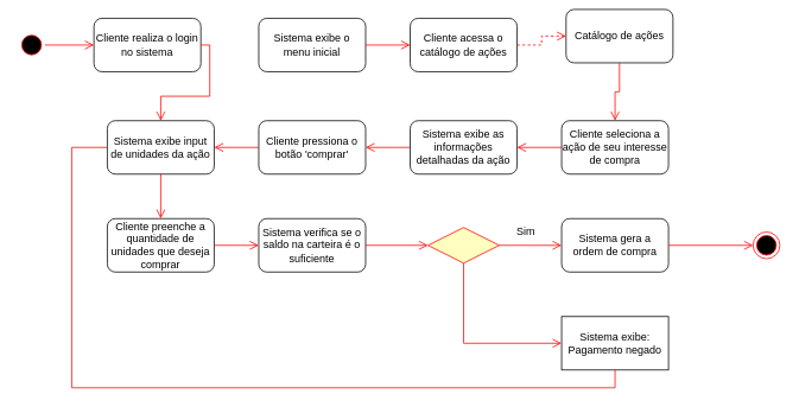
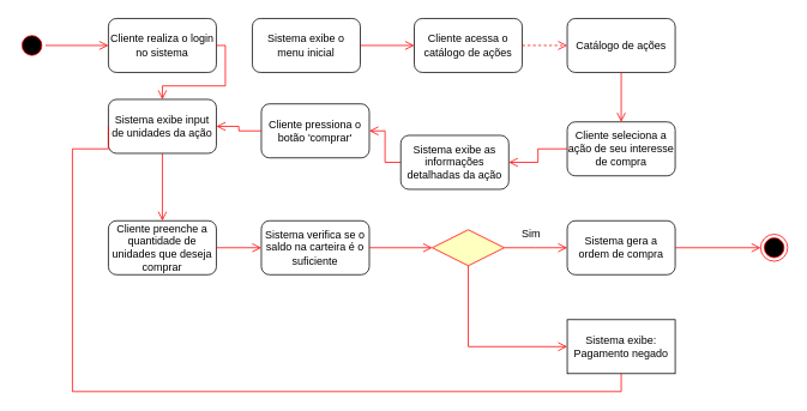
  <mxCell id="0" />
  <mxCell id="1" parent="0" />
- <mxCell id="2" value="Cliente realiza o login no sistema" style="rounded=1;whiteSpace=wrap;html=1;" vertex="1" parent="1"><mxGeometry x="105" y="20" width="120" height="60" as="geometry" /></mxCell>
+ <mxCell id="2" value="Cliente realiza o login no sistema" style="rounded=1;whiteSpace=wrap;html=1;" vertex="1" parent="1"><mxGeometry x="120" y="20" width="120" height="60" as="geometry" /></mxCell>
  <mxCell id="3" value="" style="ellipse;html=1;shape=startState;fillColor=#000000;strokeColor=#ff0000;" vertex="1" parent="1"><mxGeometry x="20" y="35" width="30" height="30" as="geometry" /></mxCell>
  <mxCell id="4" value="" style="edgeStyle=orthogonalEdgeStyle;html=1;verticalAlign=bottom;endArrow=open;endSize=8;strokeColor=#ff0000;rounded=0;exitX=1;exitY=0.5;exitDx=0;exitDy=0;entryX=0;entryY=0.5;entryDx=0;entryDy=0;" edge="1" source="3" parent="1" target="2"><mxGeometry relative="1" as="geometry"><mxPoint x="35" y="125" as="targetPoint" /></mxGeometry></mxCell>
- <mxCell id="5" value="Sistema exibe o menu inicial" style="rounded=1;whiteSpace=wrap;html=1;" vertex="1" parent="1"><mxGeometry x="290" y="20" width="120" height="60" as="geometry" /></mxCell>
+ <mxCell id="5" value="Sistema exibe o menu inicial" style="rounded=1;whiteSpace=wrap;html=1;" vertex="1" parent="1"><mxGeometry x="280" y="20" width="120" height="60" as="geometry" /></mxCell>
  <mxCell id="6" value="" style="edgeStyle=orthogonalEdgeStyle;html=1;verticalAlign=bottom;endArrow=open;endSize=8;strokeColor=#ff0000;rounded=0;exitX=1;exitY=0.5;exitDx=0;exitDy=0;" edge="1" parent="1" source="2" target="12"><mxGeometry relative="1" as="geometry"><mxPoint x="130" y="60" as="targetPoint" /><mxPoint x="60" y="60" as="sourcePoint" /></mxGeometry></mxCell>
  <mxCell id="7" value="Cliente acessa o catálogo de ações" style="rounded=1;whiteSpace=wrap;html=1;" vertex="1" parent="1"><mxGeometry x="460" y="20" width="120" height="60" as="geometry" /></mxCell>
- <mxCell id="8" value="Catálogo de ações" style="rounded=1;whiteSpace=wrap;html=1;" vertex="1" parent="1"><mxGeometry x="635" y="10" width="120" height="60" as="geometry" /></mxCell>
+ <mxCell id="8" value="Catálogo de ações" style="rounded=1;whiteSpace=wrap;html=1;" vertex="1" parent="1"><mxGeometry x="630" y="20" width="120" height="60" as="geometry" /></mxCell>
  <mxCell id="9" value="Cliente seleciona a ação de seu interesse de compra" style="rounded=1;whiteSpace=wrap;html=1;" vertex="1" parent="1"><mxGeometry x="630" y="135" width="120" height="60" as="geometry" /></mxCell>
- <mxCell id="10" value="Sistema exibe as informações detalhadas da ação" style="rounded=1;whiteSpace=wrap;html=1;" vertex="1" parent="1"><mxGeometry x="460" y="135" width="120" height="60" as="geometry" /></mxCell>
- <mxCell id="11" value="Cliente pressiona o botão 'comprar'" style="rounded=1;whiteSpace=wrap;html=1;" vertex="1" parent="1"><mxGeometry x="290" y="135" width="120" height="60" as="geometry" /></mxCell>
- <mxCell id="12" value="Sistema exibe input de unidades da ação" style="rounded=1;whiteSpace=wrap;html=1;" vertex="1" parent="1"><mxGeometry x="120" y="135" width="120" height="60" as="geometry" /></mxCell>
+ <mxCell id="10" value="Sistema exibe as informações detalhadas da ação" style="rounded=1;whiteSpace=wrap;html=1;" vertex="1" parent="1"><mxGeometry x="445" y="150" width="120" height="60" as="geometry" /></mxCell>
+ <mxCell id="11" value="Cliente pressiona o botão 'comprar'" style="rounded=1;whiteSpace=wrap;html=1;" vertex="1" parent="1"><mxGeometry x="290" y="115" width="120" height="60" as="geometry" /></mxCell>
+ <mxCell id="12" value="Sistema exibe input de unidades da ação" style="rounded=1;whiteSpace=wrap;html=1;" vertex="1" parent="1"><mxGeometry x="120" y="110" width="120" height="60" as="geometry" /></mxCell>
  <mxCell id="13" value="Sistema verifica se o saldo na carteira é o suficiente" style="rounded=1;whiteSpace=wrap;html=1;" vertex="1" parent="1"><mxGeometry x="290" y="245" width="120" height="60" as="geometry" /></mxCell>
  <mxCell id="14" value="" style="rhombus;whiteSpace=wrap;html=1;fontColor=#000000;fillColor=#ffffc0;strokeColor=#ff0000;" vertex="1" parent="1"><mxGeometry x="480" y="255" width="80" height="40" as="geometry" /></mxCell>
  <mxCell id="15" value="Sistema gera a ordem de compra" style="rounded=1;whiteSpace=wrap;html=1;" vertex="1" parent="1"><mxGeometry x="630" y="245" width="120" height="60" as="geometry" /></mxCell>
  <mxCell id="16" value="Sistema exibe: Pagamento negado" style="whiteSpace=wrap;html=1;rounded=0;" vertex="1" parent="1"><mxGeometry x="630" y="355" width="120" height="60" as="geometry" /></mxCell>
  <mxCell id="17" value="" style="edgeStyle=orthogonalEdgeStyle;html=1;verticalAlign=bottom;endArrow=open;endSize=8;strokeColor=#ff0000;rounded=0;exitX=1;exitY=0.5;exitDx=0;exitDy=0;entryX=0;entryY=0.5;entryDx=0;entryDy=0;" edge="1" parent="1" source="5" target="7"><mxGeometry relative="1" as="geometry"><mxPoint x="300" y="60" as="targetPoint" /><mxPoint x="250" y="60" as="sourcePoint" /></mxGeometry></mxCell>
  <mxCell id="18" value="" style="edgeStyle=orthogonalEdgeStyle;html=1;verticalAlign=bottom;endArrow=open;endSize=8;strokeColor=#ff0000;rounded=0;exitX=1;exitY=0.5;exitDx=0;exitDy=0;entryX=0;entryY=0.5;entryDx=0;entryDy=0;dashed=1;" edge="1" parent="1" source="7" target="8"><mxGeometry relative="1" as="geometry"><mxPoint x="470" y="60" as="targetPoint" /><mxPoint x="420" y="60" as="sourcePoint" /></mxGeometry></mxCell>
  <mxCell id="19" value="" style="edgeStyle=orthogonalEdgeStyle;html=1;verticalAlign=bottom;endArrow=open;endSize=8;strokeColor=#ff0000;rounded=0;exitX=0.5;exitY=1;exitDx=0;exitDy=0;entryX=0.5;entryY=0;entryDx=0;entryDy=0;" edge="1" parent="1" source="8" target="9"><mxGeometry relative="1" as="geometry"><mxPoint x="480" y="70" as="targetPoint" /><mxPoint x="430" y="70" as="sourcePoint" /></mxGeometry></mxCell>
  <mxCell id="20" value="" style="edgeStyle=orthogonalEdgeStyle;html=1;verticalAlign=bottom;endArrow=open;endSize=8;strokeColor=#ff0000;rounded=0;exitX=0;exitY=0.5;exitDx=0;exitDy=0;entryX=1;entryY=0.5;entryDx=0;entryDy=0;" edge="1" parent="1" source="9" target="10"><mxGeometry relative="1" as="geometry"><mxPoint x="490" y="80" as="targetPoint" /><mxPoint x="440" y="80" as="sourcePoint" /></mxGeometry></mxCell>
  <mxCell id="21" value="" style="edgeStyle=orthogonalEdgeStyle;html=1;verticalAlign=bottom;endArrow=open;endSize=8;strokeColor=#ff0000;rounded=0;exitX=0;exitY=0.5;exitDx=0;exitDy=0;entryX=1;entryY=0.5;entryDx=0;entryDy=0;" edge="1" parent="1" source="10" target="11"><mxGeometry relative="1" as="geometry"><mxPoint x="500" y="90" as="targetPoint" /><mxPoint x="450" y="90" as="sourcePoint" /></mxGeometry></mxCell>
  <mxCell id="22" value="" style="edgeStyle=orthogonalEdgeStyle;html=1;verticalAlign=bottom;endArrow=open;endSize=8;strokeColor=#ff0000;rounded=0;exitX=0;exitY=0.5;exitDx=0;exitDy=0;entryX=1;entryY=0.5;entryDx=0;entryDy=0;" edge="1" parent="1" source="11" target="12"><mxGeometry relative="1" as="geometry"><mxPoint x="510" y="100" as="targetPoint" /><mxPoint x="460" y="100" as="sourcePoint" /></mxGeometry></mxCell>
  <mxCell id="23" value="" style="edgeStyle=orthogonalEdgeStyle;html=1;verticalAlign=bottom;endArrow=open;endSize=8;strokeColor=#ff0000;rounded=0;exitX=1;exitY=0.5;exitDx=0;exitDy=0;entryX=0;entryY=0.5;entryDx=0;entryDy=0;" edge="1" parent="1" source="13" target="14"><mxGeometry relative="1" as="geometry"><mxPoint x="700" y="120" as="targetPoint" /><mxPoint x="650" y="120" as="sourcePoint" /></mxGeometry></mxCell>
  <mxCell id="24" value="" style="edgeStyle=orthogonalEdgeStyle;html=1;verticalAlign=bottom;endArrow=open;endSize=8;strokeColor=#ff0000;rounded=0;exitX=1;exitY=0.5;exitDx=0;exitDy=0;entryX=0;entryY=0.5;entryDx=0;entryDy=0;" edge="1" parent="1" source="14"><mxGeometry relative="1" as="geometry"><mxPoint x="630" y="275" as="targetPoint" /><mxPoint x="660" y="130" as="sourcePoint" /></mxGeometry></mxCell>
  <mxCell id="25" value="" style="edgeStyle=orthogonalEdgeStyle;html=1;verticalAlign=bottom;endArrow=open;endSize=8;strokeColor=#ff0000;rounded=0;entryX=0;entryY=0.5;entryDx=0;entryDy=0;exitX=0.5;exitY=1;exitDx=0;exitDy=0;" edge="1" parent="1" source="14" target="16"><mxGeometry relative="1" as="geometry"><mxPoint x="720" y="140" as="targetPoint" /><mxPoint x="480" y="385" as="sourcePoint" /><Array as="points"><mxPoint x="520" y="385" /></Array></mxGeometry></mxCell>
  <mxCell id="26" value="Sim" style="text;html=1;align=center;verticalAlign=middle;whiteSpace=wrap;rounded=0;" vertex="1" parent="1"><mxGeometry x="560" y="245" width="60" height="30" as="geometry" /></mxCell>
  <mxCell id="27" value="" style="ellipse;html=1;shape=endState;fillColor=#000000;strokeColor=#ff0000;" vertex="1" parent="1"><mxGeometry x="845" y="260" width="30" height="30" as="geometry" /></mxCell>
  <mxCell id="28" value="" style="edgeStyle=orthogonalEdgeStyle;html=1;verticalAlign=bottom;endArrow=open;endSize=8;strokeColor=#ff0000;rounded=0;entryX=0;entryY=0.5;entryDx=0;entryDy=0;exitX=1;exitY=0.5;exitDx=0;exitDy=0;" edge="1" parent="1" source="15" target="27"><mxGeometry relative="1" as="geometry"><mxPoint x="810" y="285" as="targetPoint" /><mxPoint x="760" y="285" as="sourcePoint" /></mxGeometry></mxCell>
  <mxCell id="29" value="" style="edgeStyle=orthogonalEdgeStyle;html=1;verticalAlign=bottom;endArrow=none;endSize=8;strokeColor=#ff0000;rounded=0;exitX=0.5;exitY=1;exitDx=0;exitDy=0;entryX=0;entryY=0.5;entryDx=0;entryDy=0;" edge="1" parent="1" source="16" target="12"><mxGeometry relative="1" as="geometry"><mxPoint x="260" y="445" as="targetPoint" /><mxPoint x="600" y="295" as="sourcePoint" /><Array as="points"><mxPoint x="690" y="435" /><mxPoint x="80" y="435" /><mxPoint x="80" y="165" /></Array></mxGeometry></mxCell>
  <mxCell id="30" value="Cliente preenche a quantidade de unidades que deseja comprar" style="rounded=1;whiteSpace=wrap;html=1;" vertex="1" parent="1"><mxGeometry x="120" y="245" width="120" height="60" as="geometry" /></mxCell>
  <mxCell id="31" value="" style="edgeStyle=orthogonalEdgeStyle;html=1;verticalAlign=bottom;endArrow=open;endSize=8;strokeColor=#ff0000;rounded=0;exitX=0.5;exitY=1;exitDx=0;exitDy=0;entryX=0.5;entryY=0;entryDx=0;entryDy=0;" edge="1" parent="1" source="12" target="30"><mxGeometry relative="1" as="geometry"><mxPoint x="250" y="175" as="targetPoint" /><mxPoint x="300" y="175" as="sourcePoint" /></mxGeometry></mxCell>
  <mxCell id="32" value="" style="edgeStyle=orthogonalEdgeStyle;html=1;verticalAlign=bottom;endArrow=open;endSize=8;strokeColor=#ff0000;rounded=0;exitX=1;exitY=0.5;exitDx=0;exitDy=0;entryX=0;entryY=0.5;entryDx=0;entryDy=0;" edge="1" parent="1" source="30" target="13"><mxGeometry relative="1" as="geometry"><mxPoint x="260" y="185" as="targetPoint" /><mxPoint x="310" y="185" as="sourcePoint" /></mxGeometry></mxCell>
